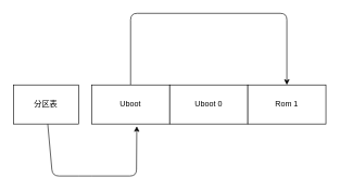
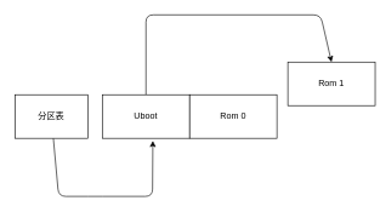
  <mxCell id="0" />
  <mxCell id="1" parent="0" />
  <mxCell id="2" style="edgeStyle=none;html=1;entryX=0.579;entryY=1.058;entryDx=0;entryDy=0;entryPerimeter=0;" edge="1" parent="1" source="3" target="5"><mxGeometry relative="1" as="geometry"><Array as="points"><mxPoint x="80" y="270" /><mxPoint x="130" y="270" /><mxPoint x="209" y="270" /></Array></mxGeometry></mxCell>
  <mxCell id="3" value="分区表" style="rounded=0;whiteSpace=wrap;html=1;" vertex="1" parent="1"><mxGeometry x="20" y="130" width="100" height="60" as="geometry" /></mxCell>
  <mxCell id="4" style="edgeStyle=none;html=1;exitX=0.5;exitY=0;exitDx=0;exitDy=0;entryX=0.5;entryY=0;entryDx=0;entryDy=0;" edge="1" parent="1" source="5" target="7"><mxGeometry relative="1" as="geometry"><mxPoint x="260" y="10" as="targetPoint" /><Array as="points"><mxPoint x="200" y="20" /><mxPoint x="440" y="20" /></Array></mxGeometry></mxCell>
  <mxCell id="5" value="Uboot" style="rounded=0;whiteSpace=wrap;html=1;" vertex="1" parent="1"><mxGeometry x="140" y="130" width="120" height="60" as="geometry" /></mxCell>
- <mxCell id="6" value="Uboot 0" style="rounded=0;whiteSpace=wrap;html=1;" vertex="1" parent="1"><mxGeometry x="260" y="130" width="120" height="60" as="geometry" /></mxCell>
- <mxCell id="7" value="Rom 1" style="rounded=0;whiteSpace=wrap;html=1;" vertex="1" parent="1"><mxGeometry x="380" y="130" width="120" height="60" as="geometry" /></mxCell>
+ <mxCell id="6" value="Rom 0" style="rounded=0;whiteSpace=wrap;html=1;" vertex="1" parent="1"><mxGeometry x="260" y="130" width="120" height="60" as="geometry" /></mxCell>
+ <mxCell id="7" value="Rom 1" style="rounded=0;whiteSpace=wrap;html=1;" vertex="1" parent="1"><mxGeometry x="395" y="85" width="120" height="60" as="geometry" /></mxCell>
